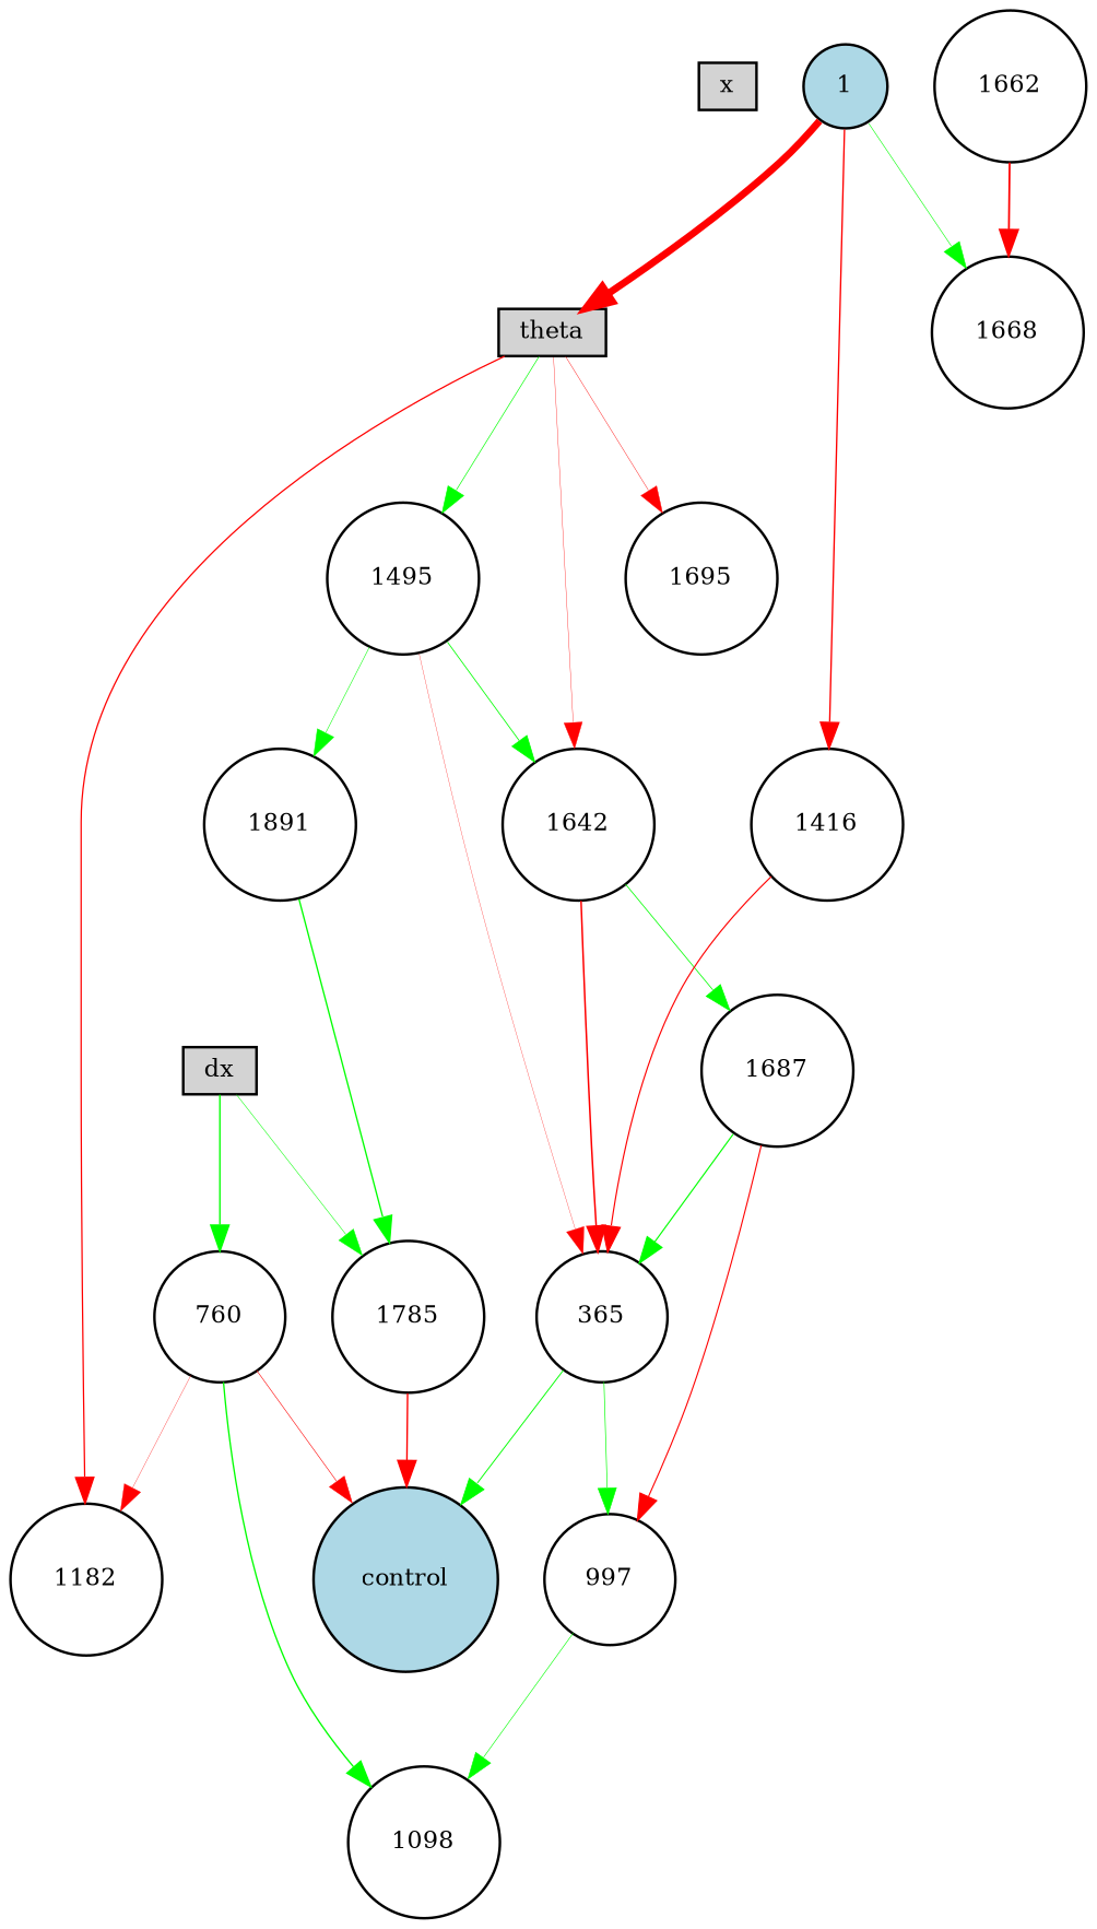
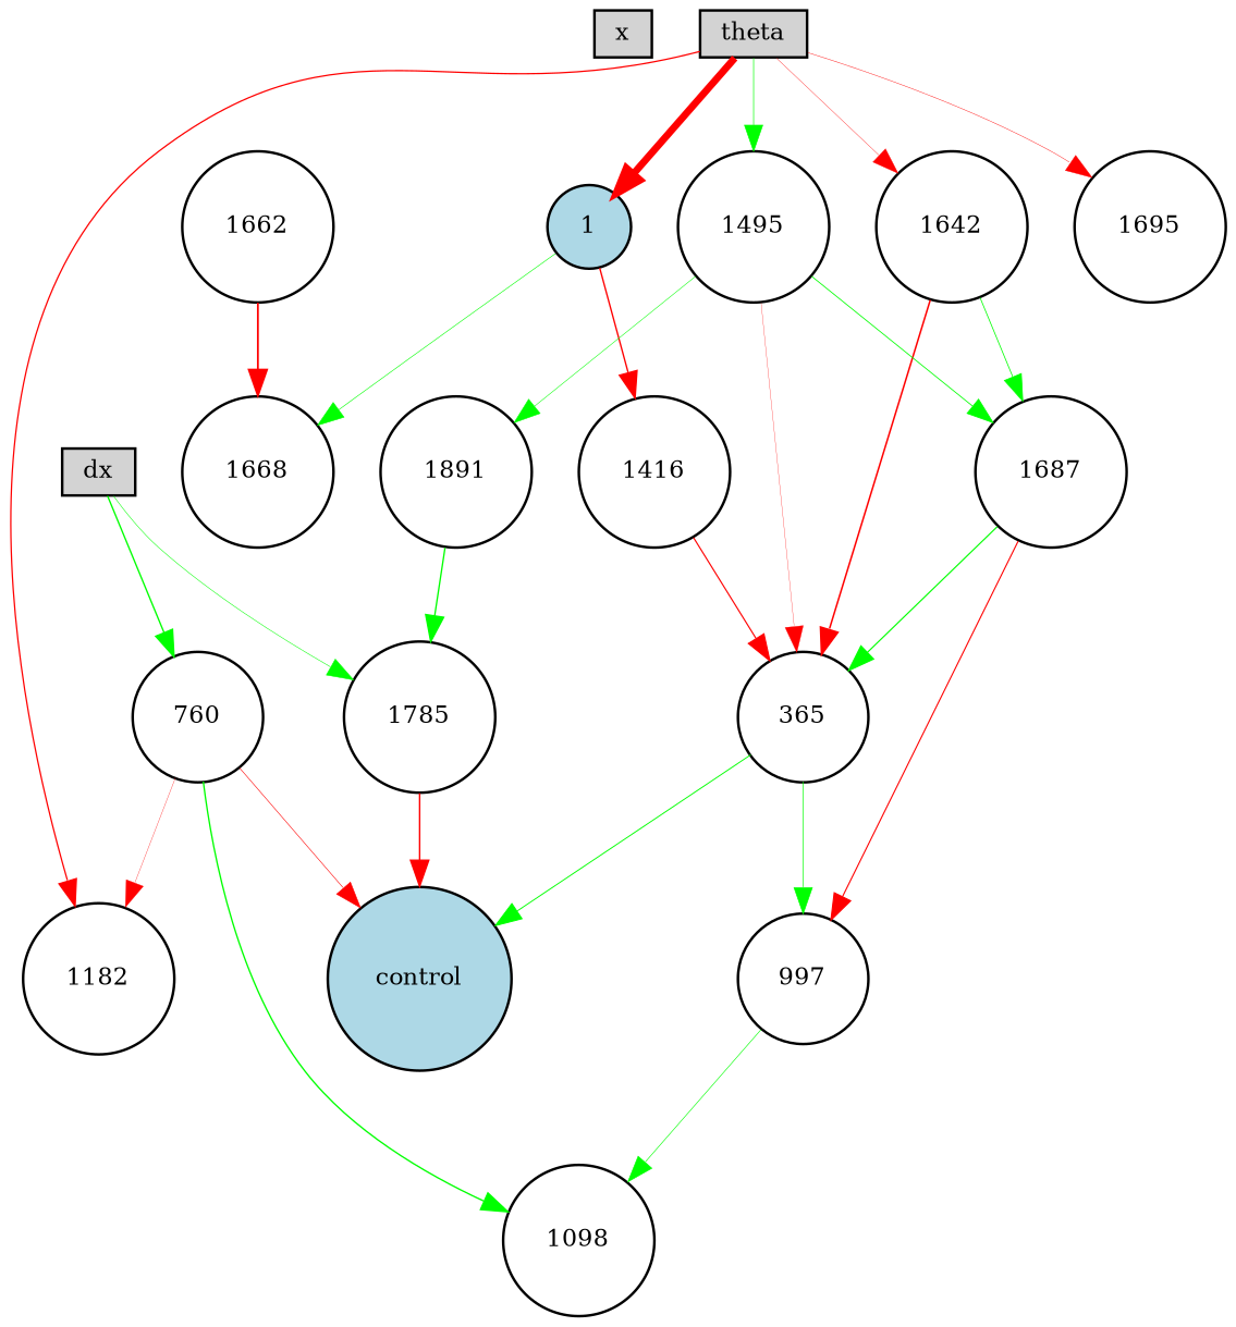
  digraph {
    node [fillcolor=white fontsize=9 shape=circle style=filled]
    edge [color=green style=solid]
    x [fillcolor=lightgray height=0.2 shape=box width=0.2]
    dx [fillcolor=lightgray height=0.2 shape=box width=0.2]
    760 [height=0.2 width=0.2]
    1785 [height=0.2 width=0.2]
    1182 [height=0.2 width=0.2]
    control [fillcolor=lightblue height=0.2 width=0.2]
    1098 [height=0.2 width=0.2]
    theta [fillcolor=lightgray height=0.2 shape=box width=0.2]
    1 [fillcolor=lightblue height=0.2 width=0.2]
    1642 [height=0.2 width=0.2]
    1495 [height=0.2 width=0.2]
    1695 [height=0.2 width=0.2]
    1668 [height=0.2 width=0.2]
    1416 [height=0.2 width=0.2]
    1687 [height=0.2 width=0.2]
    365 [height=0.2 width=0.2]
    1891 [height=0.2 width=0.2]
    997 [height=0.2 width=0.2]
    1662 [height=0.2 width=0.2]
    dx -> 760 [penwidth=0.5581665514268301]
    dx -> 1785 [penwidth=0.21065219761942722]
    760 -> 1182 [color=red penwidth=0.1290999871159815]
    760 -> control [color=red penwidth=0.23189442691400322]
    760 -> 1098 [penwidth=0.5509862206197548]
    1785 -> control [color=red penwidth=0.5743382545973237]
    theta -> 1182 [color=red penwidth=0.5151816239957314]
-   1 -> theta [color=red penwidth=2.7412826700344266]
+   theta -> 1 [color=red penwidth=2.7412826700344266]
    theta -> 1642 [color=red penwidth=0.14300848483513484]
    theta -> 1495 [penwidth=0.26953505164955643]
    theta -> 1695 [color=red penwidth=0.16789062448536518]
    1 -> 1668 [penwidth=0.23584561806843654]
    1 -> 1416 [color=red penwidth=0.5593263519228928]
    1642 -> 1687 [penwidth=0.3171048202154051]
    1642 -> 365 [color=red penwidth=0.6233467677778802]
-   1495 -> 1642 [penwidth=0.32936245971650624]
+   1495 -> 1687 [penwidth=0.32936245971650624]
    1495 -> 365 [color=red penwidth=0.11572192712152676]
    1495 -> 1891 [penwidth=0.21429780021664524]
    1416 -> 365 [color=red penwidth=0.4720120932446624]
    1687 -> 365 [penwidth=0.4699207840550008]
    1687 -> 997 [color=red penwidth=0.45071797739000197]
    365 -> control [penwidth=0.38141004646428356]
    365 -> 997 [penwidth=0.2697047785859781]
    1891 -> 1785 [penwidth=0.5468825750252049]
    997 -> 1098 [penwidth=0.2459978947811315]
    1662 -> 1668 [color=red penwidth=0.7228984602114]
  }
